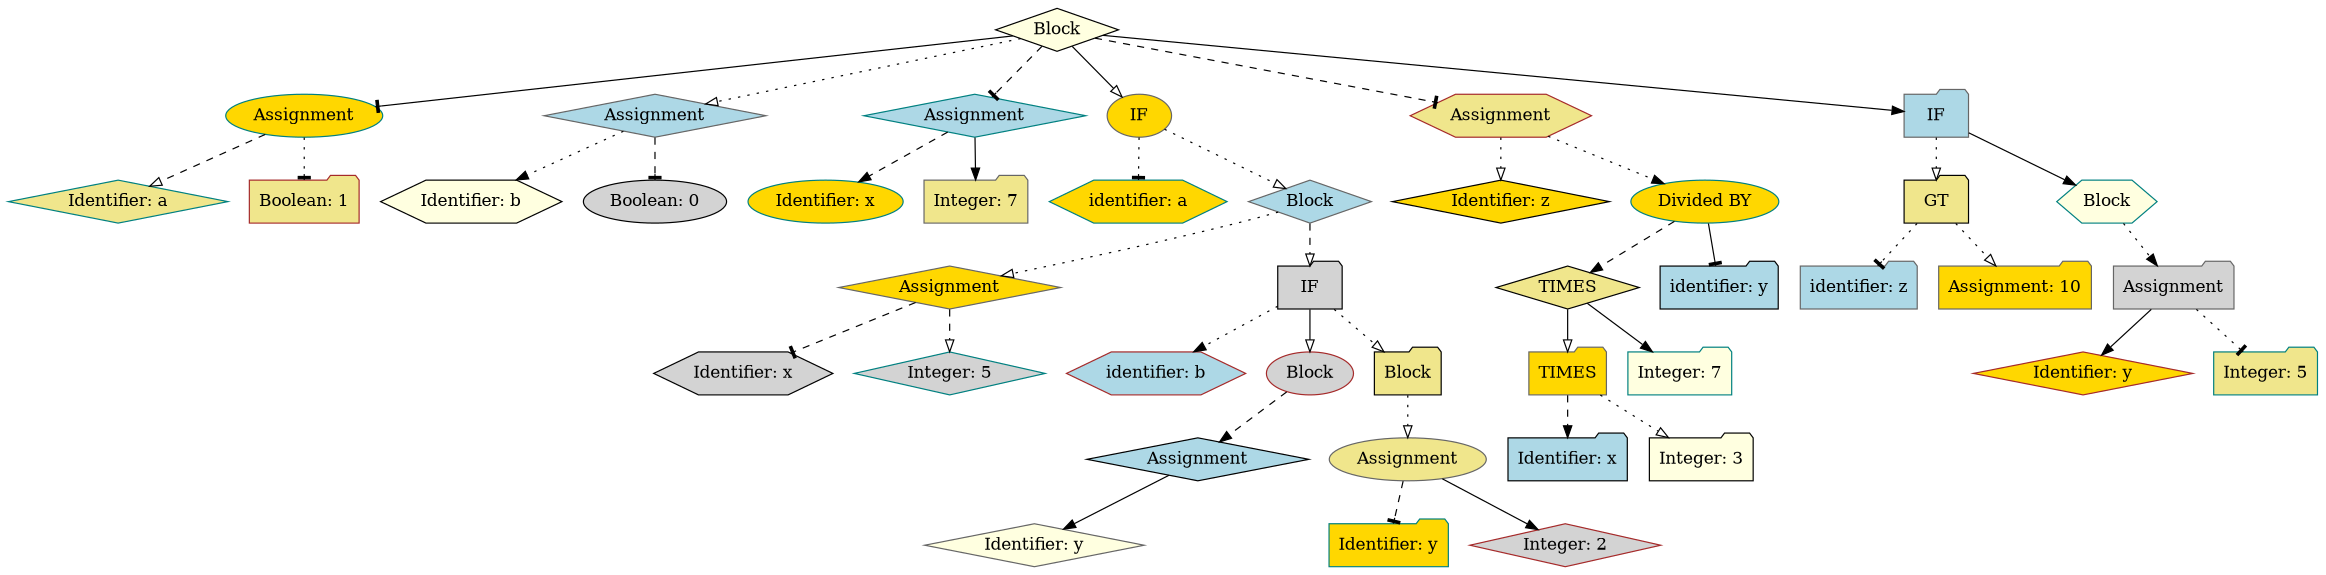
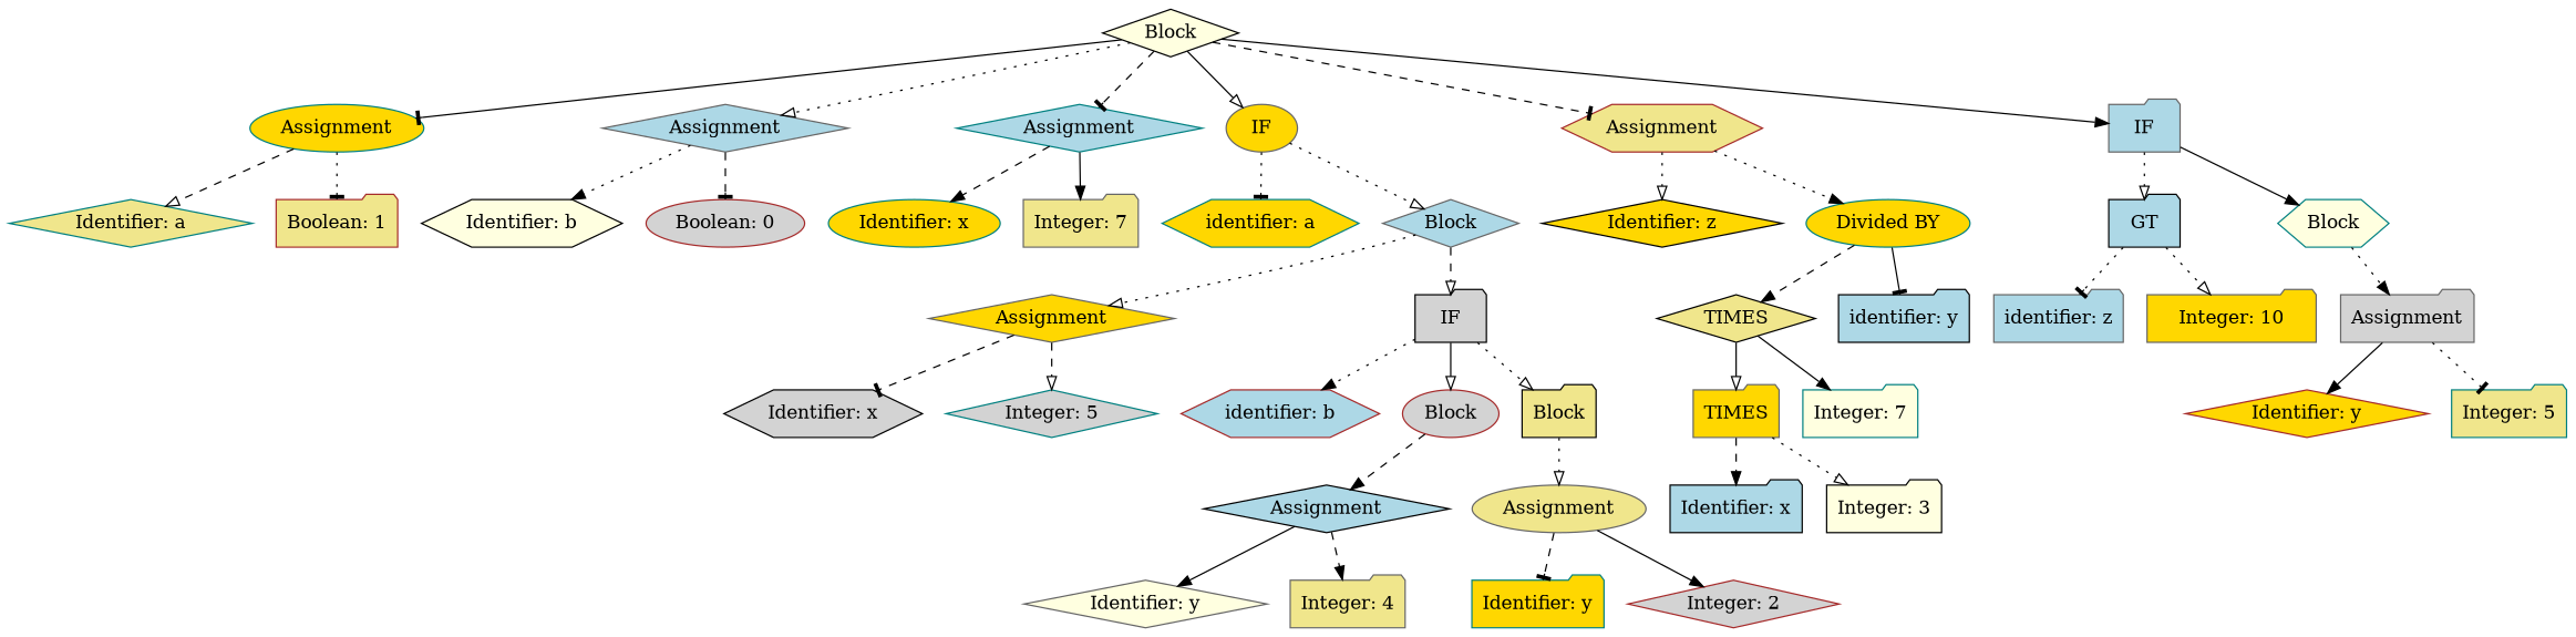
  digraph {
    node [color=black fillcolor=gold shape=folder style=filled]
    edge [arrowhead=normal style=dotted]
    n1 [fillcolor=lightyellow label=Block shape=diamond]
    n2 [color=teal label=Assignment shape=ellipse]
    n3 [color=gray40 fillcolor=lightblue label=Assignment shape=diamond]
    n4 [color=teal fillcolor=lightblue label=Assignment shape=diamond]
    n5 [color=gray40 label=IF shape=ellipse]
    n6 [color=brown fillcolor=khaki label=Assignment shape=hexagon]
    n7 [color=gray40 fillcolor=lightblue label=IF]
    n8 [color=teal fillcolor=khaki label="Identifier: a" shape=diamond]
    n9 [color=brown fillcolor=khaki label="Boolean: 1"]
    n10 [fillcolor=lightyellow label="Identifier: b" shape=hexagon]
-   n11 [fillcolor=lightgrey label="Boolean: 0" shape=ellipse]
+   n11 [color=brown fillcolor=lightgrey label="Boolean: 0" shape=ellipse]
    n12 [color=teal label="Identifier: x" shape=ellipse]
    n13 [color=gray40 fillcolor=khaki label="Integer: 7"]
    n14 [color=teal label="identifier: a" shape=hexagon]
    n15 [color=gray40 fillcolor=lightblue label=Block shape=diamond]
    n16 [label="Identifier: z" shape=diamond]
    n17 [color=teal label="Divided BY" shape=ellipse]
-   n18 [fillcolor=khaki label=GT]
+   n18 [fillcolor=lightblue label=GT]
    n19 [color=teal fillcolor=lightyellow label=Block shape=hexagon]
    n20 [color=gray40 label=Assignment shape=diamond]
    n21 [fillcolor=lightgrey label=IF]
    n22 [fillcolor=lightgrey label="Identifier: x" shape=hexagon]
    n23 [color=teal fillcolor=lightgrey label="Integer: 5" shape=diamond]
    n24 [color=brown fillcolor=lightblue label="identifier: b" shape=hexagon]
    n25 [color=brown fillcolor=lightgrey label=Block shape=ellipse]
    n26 [fillcolor=khaki label=Block]
    n27 [fillcolor=lightblue label=Assignment shape=diamond]
    n28 [color=gray40 fillcolor=khaki label=Assignment shape=ellipse]
    n29 [color=gray40 fillcolor=lightyellow label="Identifier: y" shape=diamond]
+   n30 [color=gray40 fillcolor=khaki label="Integer: 4"]
    n31 [color=teal label="Identifier: y"]
    n32 [color=brown fillcolor=lightgrey label="Integer: 2" shape=diamond]
    n33 [fillcolor=khaki label=TIMES shape=diamond]
    n34 [fillcolor=lightblue label="identifier: y"]
    n35 [color=gray40 label=TIMES]
    n36 [color=teal fillcolor=lightyellow label="Integer: 7"]
    n37 [fillcolor=lightblue label="Identifier: x"]
    n38 [fillcolor=lightyellow label="Integer: 3"]
    n39 [color=gray40 fillcolor=lightblue label="identifier: z"]
-   n40 [color=gray40 label="Assignment: 10"]
+   n40 [color=gray40 label="Integer: 10"]
    n41 [color=gray40 fillcolor=lightgrey label=Assignment]
    n42 [color=brown label="Identifier: y" shape=diamond]
    n43 [color=teal fillcolor=khaki label="Integer: 5"]
    n1 -> n2 [arrowhead=tee style=solid]
    n1 -> n3 [arrowhead=onormal]
    n1 -> n4 [arrowhead=tee style=dashed]
    n1 -> n5 [arrowhead=onormal style=solid]
    n1 -> n6 [arrowhead=tee style=dashed]
    n1 -> n7 [style=solid]
    n2 -> n8 [arrowhead=onormal style=dashed]
    n2 -> n9 [arrowhead=tee]
    n3 -> n10
    n3 -> n11 [arrowhead=tee style=dashed]
    n4 -> n12 [style=dashed]
    n4 -> n13 [style=solid]
    n5 -> n14 [arrowhead=tee]
    n5 -> n15 [arrowhead=onormal]
    n6 -> n16 [arrowhead=onormal]
    n6 -> n17
    n7 -> n18 [arrowhead=onormal]
    n7 -> n19 [style=solid]
    n15 -> n20 [arrowhead=onormal]
    n15 -> n21 [arrowhead=onormal style=dashed]
    n17 -> n33 [style=dashed]
    n17 -> n34 [arrowhead=tee style=solid]
    n18 -> n39 [arrowhead=tee]
    n18 -> n40 [arrowhead=onormal]
    n19 -> n41
    n20 -> n22 [arrowhead=tee style=dashed]
    n20 -> n23 [arrowhead=onormal style=dashed]
    n21 -> n24
    n21 -> n25 [arrowhead=onormal style=solid]
    n21 -> n26 [arrowhead=onormal]
    n25 -> n27 [style=dashed]
    n26 -> n28 [arrowhead=onormal]
    n27 -> n29 [style=solid]
+   n27 -> n30 [style=dashed]
    n28 -> n31 [arrowhead=tee style=dashed]
    n28 -> n32 [style=solid]
    n33 -> n35 [arrowhead=onormal style=solid]
    n33 -> n36 [style=solid]
    n35 -> n37 [style=dashed]
    n35 -> n38 [arrowhead=onormal]
    n41 -> n42 [style=solid]
    n41 -> n43 [arrowhead=tee]
  }
